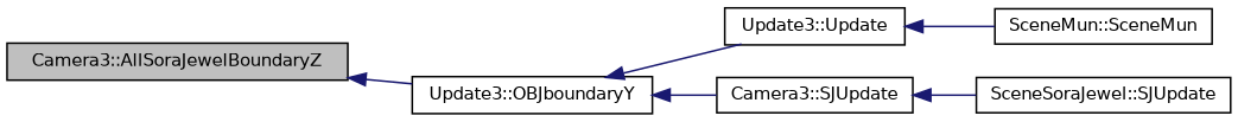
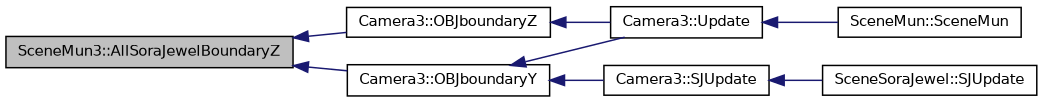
  digraph {
    rankdir=LR
    node [color=black fontname=Helvetica fontsize=10 shape=record]
    edge [color=midnightblue dir=back fontname=Helvetica fontsize=10 labelfontname=Helvetica labelfontsize=10 style=solid]
-   n1 [fillcolor=grey75 fontcolor=black height=0.2 label="Camera3::AllSoraJewelBoundaryZ" style=filled width=0.4]
-   n2 [height=0.2 label="Update3::OBJboundaryY" width=0.4]
-   n4 [height=0.2 label="Update3::Update" width=0.4]
+   n1 [fillcolor=grey75 fontcolor=black height=0.2 label="SceneMun3::AllSoraJewelBoundaryZ" style=filled width=0.4]
+   n2 [height=0.2 label="Camera3::OBJboundaryY" width=0.4]
+   n3 [height=0.2 label="Camera3::OBJboundaryZ" width=0.4]
+   n4 [height=0.2 label="Camera3::Update" width=0.4]
    n5 [height=0.2 label="Camera3::SJUpdate" width=0.4]
    n6 [height=0.2 label="SceneMun::SceneMun" width=0.4]
    n7 [height=0.2 label="SceneSoraJewel::SJUpdate" width=0.4]
    n1 -> n2
+   n1 -> n3
    n2 -> n4
    n2 -> n5
+   n3 -> n4
    n4 -> n6
    n5 -> n7
  }
